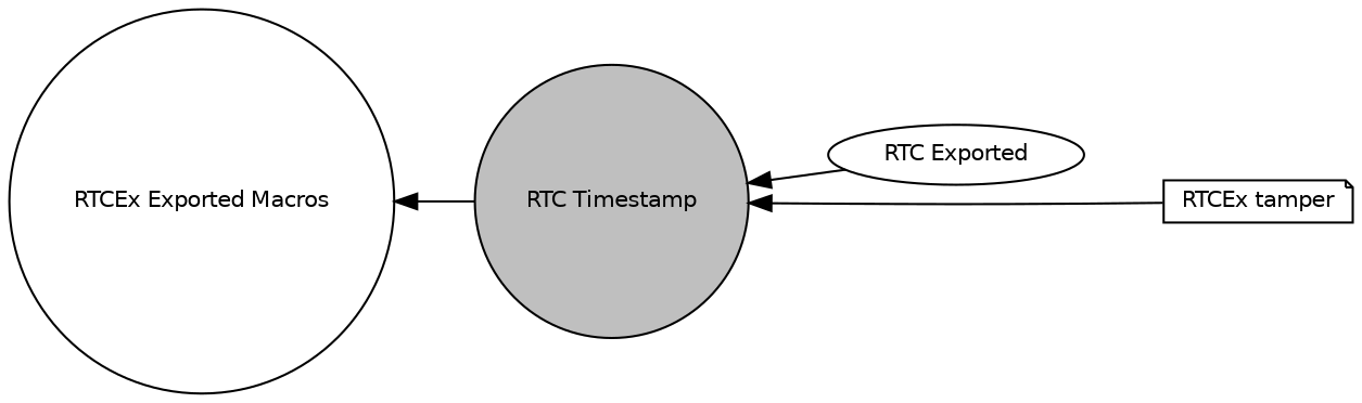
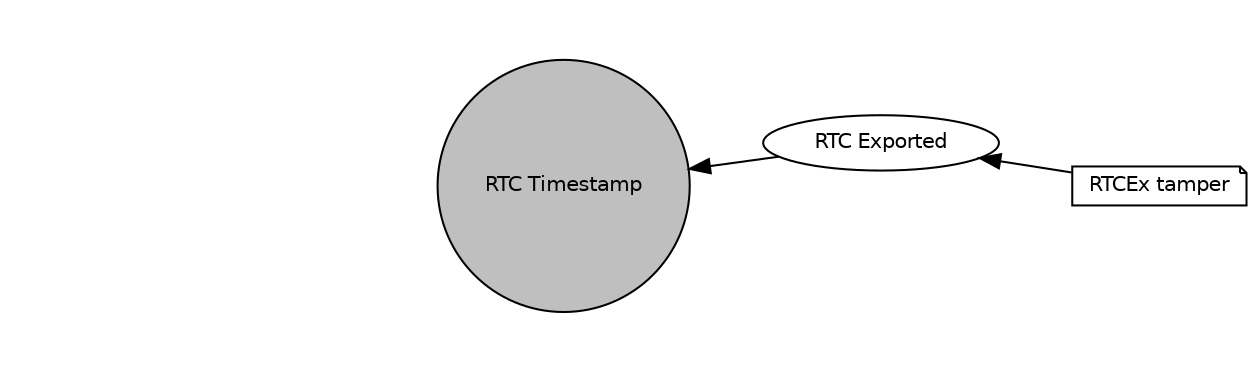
  digraph {
    rankdir=LR
    node [color=black fillcolor=white fontname=Helvetica fontsize=10 shape=circle style=filled]
    edge [dir=back fontname=Helvetica fontsize=10 labelfontname=Helvetica labelfontsize=10 shape=plaintext style=solid]
    n1 [height=0.2 label="RTC Exported" shape=ellipse width=0.4]
-   n2 [height=0.2 label="RTCEx Exported Macros" width=0.4]
    n3 [fillcolor=grey75 fontcolor=black height=0.2 label="RTC Timestamp" width=0.4]
    n4 [height=0.2 label="RTCEx tamper" shape=note width=0.4]
-   n2 -> n3
    n3 -> n1
-   n3 -> n4
+   n1 -> n4
  }
